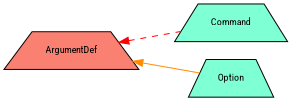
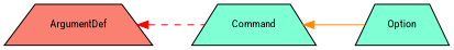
  digraph {
    fontname="Roboto Condensed"
    rankdir=LR
    node [color=black fillcolor=aquamarine fontname="Roboto Condensed" fontsize=10 shape=trapezium style=filled]
    edge [dir=back fontname="Roboto Condensed" fontsize=10 labelfontname=Helvetica labelfontsize=10]
    n1 [fillcolor=salmon height=0.2 label=ArgumentDef width=0.4]
    n2 [height=0.2 label=Command width=0.4]
    n3 [height=0.2 label=Option width=0.4]
    n1 -> n2 [color=red style=dashed]
-   n1 -> n3 [color=darkorange style=solid]
+   n2 -> n3 [color=darkorange style=solid]
  }
